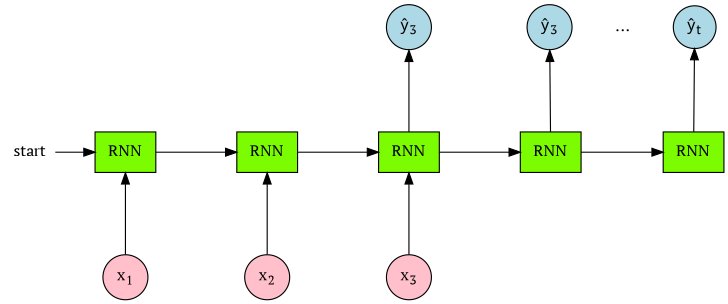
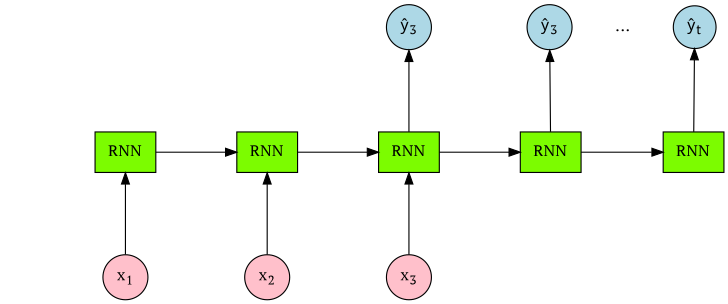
  digraph {
    rankdir=BT
    fontname="PT Serif"
    node [fillcolor=lawngreen shape=circle style=filled fontname="PT Serif"]
    edge [minlen=2 fontname="PT Serif"]
    n1 [fillcolor=pink label=<x<sub>1</sub>>]
    n2 [fillcolor=pink label=<x<sub>2</sub>>]
    n3 [fillcolor=pink label=<x<sub>3</sub>>]
    n4 [fillcolor=lightblue label=<ŷ<sub>3</sub>>]
    n5 [fillcolor=lightblue label=<ŷ<sub>3</sub>>]
    n6 [fillcolor=lightblue label=<ŷ<sub>t</sub>>]
    n7 [label="..." shape=plaintext fillcolor="" style=""]
    n8 [label=RNN shape=rectangle]
    n9 [label=RNN shape=rectangle]
    n10 [label=RNN shape=rectangle]
    n11 [label=RNN shape=rectangle]
    n12 [label=RNN shape=rectangle]
-   start [shape=plaintext width=0 fillcolor="" style=""]
    subgraph sub_1 {
      rank=same
      n1
      n2
      n3
    }
    subgraph sub_2 {
      rank=same
      n4
      n5
      n6
      n7
    }
    subgraph sub_3 {
      rank=same
      n8
      n9
      n10
      n11
      n12
-     start
    }
    n1 -> n8
    n2 -> n9
    n3 -> n10
    n5 -> n7 [style=invis minlen=""]
    n7 -> n6 [style=invis minlen=""]
    n8 -> n9 [headport=w minlen=4 tailport=e]
    n9 -> n10 [headport=w minlen=4 tailport=e]
    n10 -> n4
    n10 -> n11 [headport=w minlen=4 tailport=e]
    n11 -> n5
    n11 -> n12 [headport=w minlen=4 tailport=e]
    n12 -> n6
-   start -> n8 [headport=w]
  }
